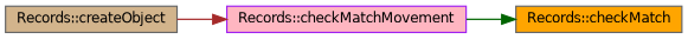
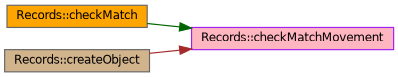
  digraph {
    rankdir=LR
    node [color=gray40 fontname=Helvetica fontsize=10 shape=record style=filled]
    edge [fontname=Helvetica fontsize=10 labelfontname=Helvetica labelfontsize=10 style=solid]
    n1 [color=purple fillcolor=lightpink fontcolor=black height=0.2 label="Records::checkMatchMovement" width=0.4]
    n2 [fillcolor=orange height=0.2 label="Records::checkMatch" width=0.4]
    n3 [fillcolor=tan height=0.2 label="Records::createObject" width=0.4]
-   n1 -> n2 [color=darkgreen]
+   n2 -> n1 [color=darkgreen]
    n3 -> n1 [color=brown]
  }
